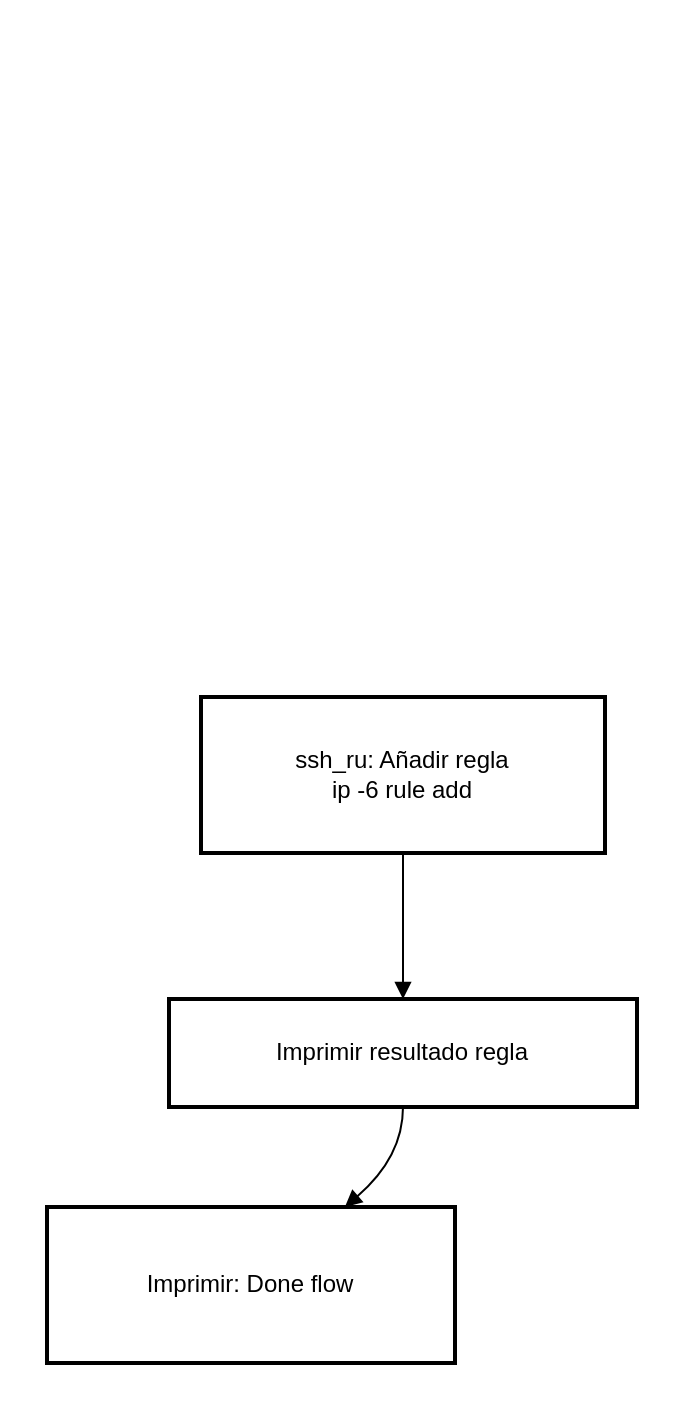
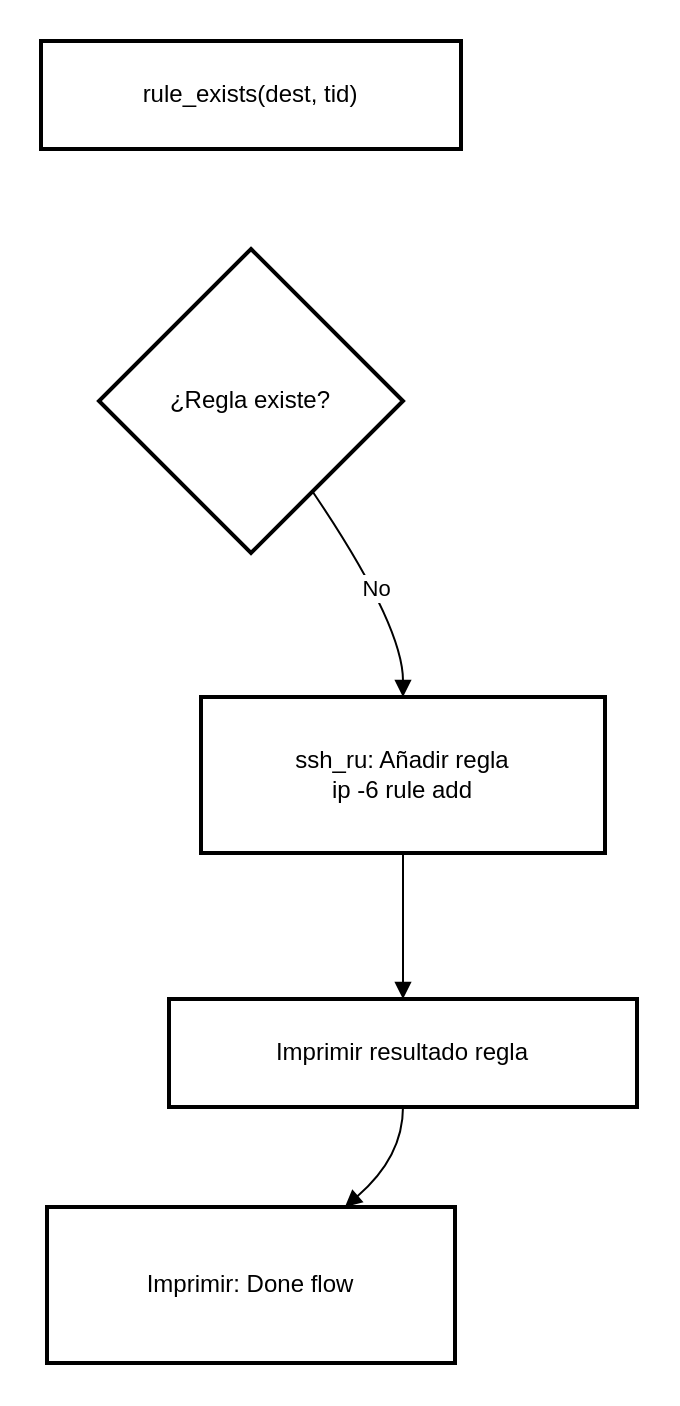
  <mxCell id="0" />
  <mxCell id="1" parent="0" />
+ <mxCell id="2" value="rule_exists(dest, tid)" style="whiteSpace=wrap;strokeWidth=2;" vertex="1" parent="1"><mxGeometry x="20" y="20" width="210" height="54" as="geometry" /></mxCell>
+ <mxCell id="3" value="¿Regla existe?" style="rhombus;strokeWidth=2;whiteSpace=wrap;" vertex="1" parent="1"><mxGeometry x="49" y="124" width="152" height="152" as="geometry" /></mxCell>
  <mxCell id="4" value="Imprimir: Done flow" style="whiteSpace=wrap;strokeWidth=2;" vertex="1" parent="1"><mxGeometry x="23" y="603" width="204" height="78" as="geometry" /></mxCell>
  <mxCell id="5" value="ssh_ru: Añadir regla&#10;    ip -6 rule add" style="whiteSpace=wrap;strokeWidth=2;" vertex="1" parent="1"><mxGeometry x="100" y="348" width="202" height="78" as="geometry" /></mxCell>
  <mxCell id="6" value="Imprimir resultado regla" style="whiteSpace=wrap;strokeWidth=2;" vertex="1" parent="1"><mxGeometry x="84" y="499" width="234" height="54" as="geometry" /></mxCell>
+ <mxCell id="7" value="No" style="curved=1;startArrow=none;endArrow=block;exitX=0.84;exitY=1;entryX=0.5;entryY=0;rounded=0;" edge="1" parent="1" source="3" target="5"><mxGeometry relative="1" as="geometry"><Array as="points"><mxPoint x="201" y="312" /></Array></mxGeometry></mxCell>
  <mxCell id="8" value="" style="curved=1;startArrow=none;endArrow=block;exitX=0.5;exitY=1;entryX=0.5;entryY=0;rounded=0;" edge="1" parent="1" source="5" target="6"><mxGeometry relative="1" as="geometry"><Array as="points" /></mxGeometry></mxCell>
  <mxCell id="9" value="" style="curved=1;startArrow=none;endArrow=block;exitX=0.5;exitY=1;entryX=0.73;entryY=0;rounded=0;" edge="1" parent="1" source="6" target="4"><mxGeometry relative="1" as="geometry"><Array as="points"><mxPoint x="201" y="578" /></Array></mxGeometry></mxCell>
